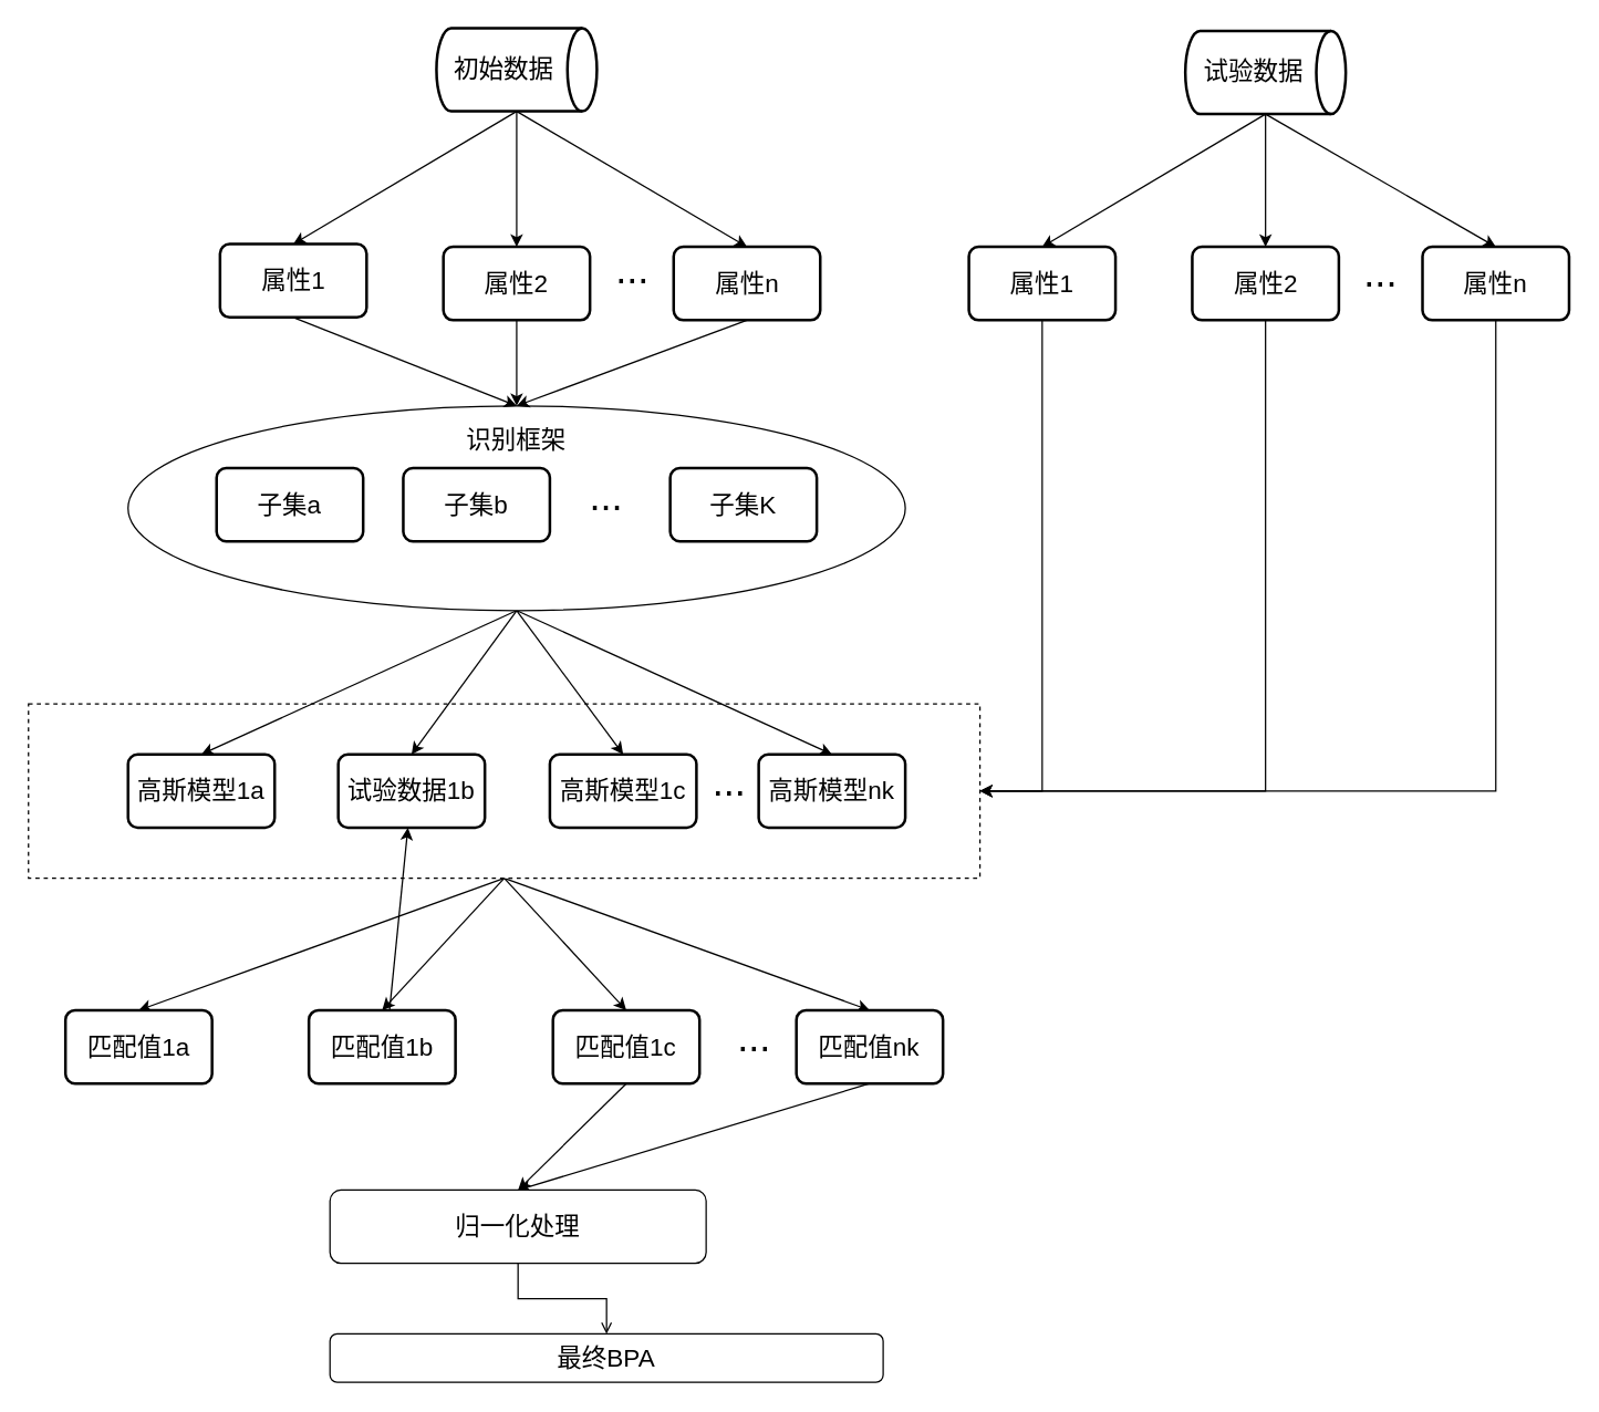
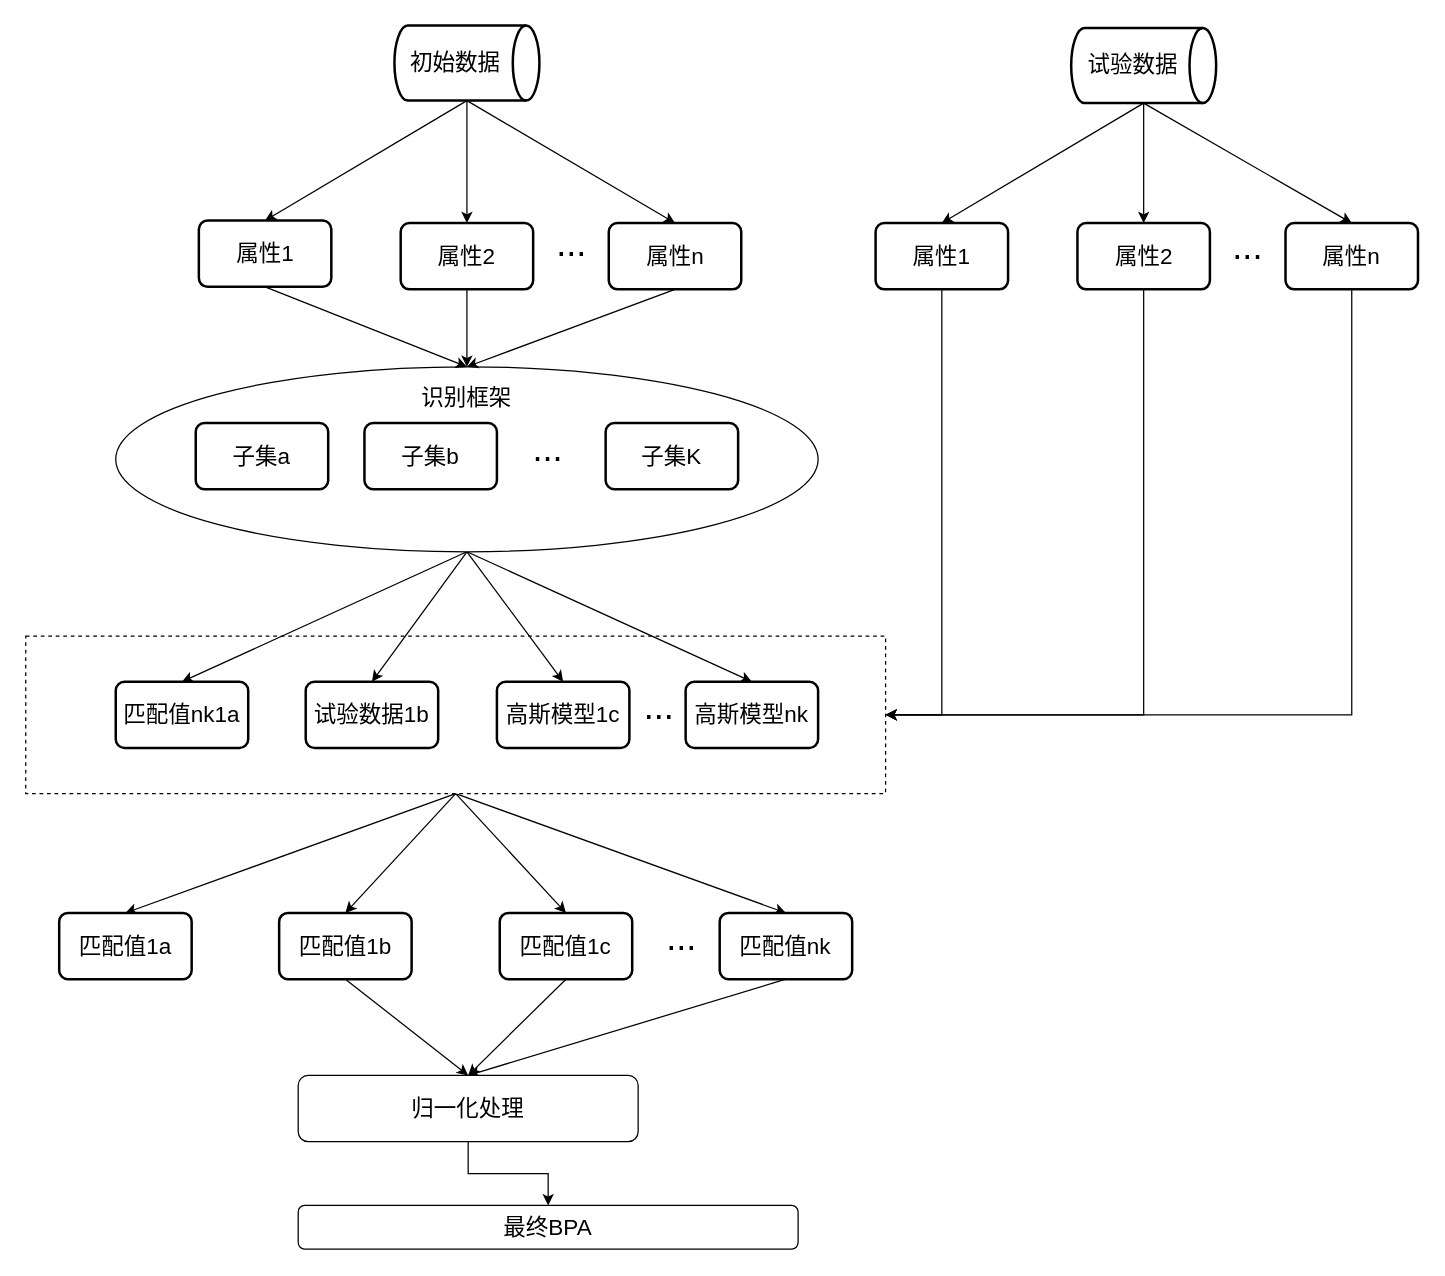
  <mxCell id="0" />
  <mxCell id="1" parent="0" />
  <mxCell id="2" style="rounded=0;orthogonalLoop=1;jettySize=auto;html=1;exitX=0.5;exitY=1;exitDx=0;exitDy=0;entryX=0.5;entryY=0;entryDx=0;entryDy=0;" edge="1" parent="1" source="6" target="46"><mxGeometry relative="1" as="geometry" /></mxCell>
  <mxCell id="3" style="rounded=0;orthogonalLoop=1;jettySize=auto;html=1;exitX=0.5;exitY=1;exitDx=0;exitDy=0;entryX=0.5;entryY=0;entryDx=0;entryDy=0;" edge="1" parent="1" source="6" target="48"><mxGeometry relative="1" as="geometry" /></mxCell>
  <mxCell id="4" style="rounded=0;orthogonalLoop=1;jettySize=auto;html=1;exitX=0.5;exitY=1;exitDx=0;exitDy=0;entryX=0.5;entryY=0;entryDx=0;entryDy=0;" edge="1" parent="1" source="6" target="50"><mxGeometry relative="1" as="geometry" /></mxCell>
  <mxCell id="5" style="rounded=0;orthogonalLoop=1;jettySize=auto;html=1;exitX=0.5;exitY=1;exitDx=0;exitDy=0;entryX=0.5;entryY=0;entryDx=0;entryDy=0;" edge="1" parent="1" source="6" target="52"><mxGeometry relative="1" as="geometry" /></mxCell>
  <mxCell id="6" value="" style="rounded=0;whiteSpace=wrap;html=1;dashed=1;" vertex="1" parent="1"><mxGeometry x="20" y="508.5" width="688" height="126" as="geometry" /></mxCell>
  <mxCell id="7" style="rounded=0;orthogonalLoop=1;jettySize=auto;html=1;exitX=0.5;exitY=1;exitDx=0;exitDy=0;entryX=0.5;entryY=0;entryDx=0;entryDy=0;" edge="1" parent="1" source="11" target="29"><mxGeometry relative="1" as="geometry" /></mxCell>
  <mxCell id="8" style="rounded=0;orthogonalLoop=1;jettySize=auto;html=1;exitX=0.5;exitY=1;exitDx=0;exitDy=0;entryX=0.5;entryY=0;entryDx=0;entryDy=0;" edge="1" parent="1" source="11" target="30"><mxGeometry relative="1" as="geometry" /></mxCell>
  <mxCell id="9" style="rounded=0;orthogonalLoop=1;jettySize=auto;html=1;exitX=0.5;exitY=1;exitDx=0;exitDy=0;entryX=0.5;entryY=0;entryDx=0;entryDy=0;" edge="1" parent="1" source="11" target="31"><mxGeometry relative="1" as="geometry" /></mxCell>
  <mxCell id="10" style="rounded=0;orthogonalLoop=1;jettySize=auto;html=1;exitX=0.5;exitY=1;exitDx=0;exitDy=0;entryX=0.5;entryY=0;entryDx=0;entryDy=0;" edge="1" parent="1" source="11" target="32"><mxGeometry relative="1" as="geometry" /></mxCell>
  <mxCell id="11" value="" style="ellipse;whiteSpace=wrap;html=1;" vertex="1" parent="1"><mxGeometry x="92" y="293" width="562" height="148" as="geometry" /></mxCell>
  <mxCell id="12" style="rounded=0;orthogonalLoop=1;jettySize=auto;html=1;exitX=0.5;exitY=1;exitDx=0;exitDy=0;exitPerimeter=0;entryX=0.5;entryY=0;entryDx=0;entryDy=0;" edge="1" parent="1" source="15" target="17"><mxGeometry relative="1" as="geometry" /></mxCell>
  <mxCell id="13" style="edgeStyle=orthogonalEdgeStyle;rounded=0;orthogonalLoop=1;jettySize=auto;html=1;exitX=0.5;exitY=1;exitDx=0;exitDy=0;exitPerimeter=0;" edge="1" parent="1" source="15" target="20"><mxGeometry relative="1" as="geometry" /></mxCell>
  <mxCell id="14" style="rounded=0;orthogonalLoop=1;jettySize=auto;html=1;exitX=0.5;exitY=1;exitDx=0;exitDy=0;exitPerimeter=0;entryX=0.5;entryY=0;entryDx=0;entryDy=0;" edge="1" parent="1" source="15" target="22"><mxGeometry relative="1" as="geometry" /></mxCell>
  <mxCell id="15" value="" style="strokeWidth=2;html=1;shape=mxgraph.flowchart.direct_data;whiteSpace=wrap;" vertex="1" parent="1"><mxGeometry x="315" y="20" width="116" height="60" as="geometry" /></mxCell>
  <mxCell id="16" style="rounded=0;orthogonalLoop=1;jettySize=auto;html=1;exitX=0.5;exitY=1;exitDx=0;exitDy=0;entryX=0.5;entryY=0;entryDx=0;entryDy=0;" edge="1" parent="1" source="17" target="11"><mxGeometry relative="1" as="geometry" /></mxCell>
  <mxCell id="17" value="&lt;font style=&quot;font-size: 18px;&quot;&gt;&lt;font style=&quot;font-size: 18px;&quot;&gt;属性1&lt;/font&gt;&lt;/font&gt;" style="rounded=1;whiteSpace=wrap;html=1;absoluteArcSize=1;arcSize=14;strokeWidth=2;" vertex="1" parent="1"><mxGeometry x="158.5" y="176" width="106" height="53" as="geometry" /></mxCell>
  <mxCell id="18" value="&lt;font style=&quot;font-size: 18px;&quot;&gt;初始数据&lt;/font&gt;" style="text;html=1;align=center;verticalAlign=middle;whiteSpace=wrap;rounded=0;" vertex="1" parent="1"><mxGeometry x="302" y="33" width="124" height="34" as="geometry" /></mxCell>
  <mxCell id="19" style="edgeStyle=orthogonalEdgeStyle;rounded=0;orthogonalLoop=1;jettySize=auto;html=1;exitX=0.5;exitY=1;exitDx=0;exitDy=0;entryX=0.5;entryY=0;entryDx=0;entryDy=0;" edge="1" parent="1" source="20" target="11"><mxGeometry relative="1" as="geometry" /></mxCell>
  <mxCell id="20" value="&lt;font style=&quot;font-size: 18px;&quot;&gt;&lt;font style=&quot;font-size: 18px;&quot;&gt;属性2&lt;/font&gt;&lt;/font&gt;" style="rounded=1;whiteSpace=wrap;html=1;absoluteArcSize=1;arcSize=14;strokeWidth=2;" vertex="1" parent="1"><mxGeometry x="320" y="178" width="106" height="53" as="geometry" /></mxCell>
  <mxCell id="21" style="rounded=0;orthogonalLoop=1;jettySize=auto;html=1;exitX=0.5;exitY=1;exitDx=0;exitDy=0;entryX=0.5;entryY=0;entryDx=0;entryDy=0;" edge="1" parent="1" source="22" target="11"><mxGeometry relative="1" as="geometry" /></mxCell>
  <mxCell id="22" value="&lt;font style=&quot;font-size: 18px;&quot;&gt;&lt;font style=&quot;font-size: 18px;&quot;&gt;属性n&lt;/font&gt;&lt;/font&gt;" style="rounded=1;whiteSpace=wrap;html=1;absoluteArcSize=1;arcSize=14;strokeWidth=2;" vertex="1" parent="1"><mxGeometry x="486.5" y="178" width="106" height="53" as="geometry" /></mxCell>
  <mxCell id="23" value="&lt;span style=&quot;font-size: 18px;&quot;&gt;子集a&lt;/span&gt;" style="rounded=1;whiteSpace=wrap;html=1;absoluteArcSize=1;arcSize=14;strokeWidth=2;" vertex="1" parent="1"><mxGeometry x="156" y="338" width="106" height="53" as="geometry" /></mxCell>
  <mxCell id="24" value="&lt;span style=&quot;font-size: 18px;&quot;&gt;子集b&lt;/span&gt;" style="rounded=1;whiteSpace=wrap;html=1;absoluteArcSize=1;arcSize=14;strokeWidth=2;" vertex="1" parent="1"><mxGeometry x="291" y="338" width="106" height="53" as="geometry" /></mxCell>
  <mxCell id="25" value="&lt;span style=&quot;font-size: 18px;&quot;&gt;子集K&lt;/span&gt;" style="rounded=1;whiteSpace=wrap;html=1;absoluteArcSize=1;arcSize=14;strokeWidth=2;" vertex="1" parent="1"><mxGeometry x="484" y="338" width="106" height="53" as="geometry" /></mxCell>
  <mxCell id="26" value="&lt;font style=&quot;font-size: 29px;&quot;&gt;...&lt;/font&gt;" style="text;html=1;align=center;verticalAlign=middle;whiteSpace=wrap;rounded=0;" vertex="1" parent="1"><mxGeometry x="408" y="344" width="60" height="30" as="geometry" /></mxCell>
  <mxCell id="27" value="&lt;font style=&quot;font-size: 29px;&quot;&gt;...&lt;/font&gt;" style="text;html=1;align=center;verticalAlign=middle;whiteSpace=wrap;rounded=0;" vertex="1" parent="1"><mxGeometry x="426.5" y="180" width="60" height="30" as="geometry" /></mxCell>
  <mxCell id="28" value="&lt;font style=&quot;font-size: 18px;&quot;&gt;识别框架&lt;/font&gt;" style="text;html=1;align=center;verticalAlign=middle;whiteSpace=wrap;rounded=0;" vertex="1" parent="1"><mxGeometry x="331" y="303" width="84" height="30" as="geometry" /></mxCell>
- <mxCell id="29" value="&lt;span style=&quot;font-size: 18px;&quot;&gt;高斯模型1a&lt;/span&gt;" style="rounded=1;whiteSpace=wrap;html=1;absoluteArcSize=1;arcSize=14;strokeWidth=2;" vertex="1" parent="1"><mxGeometry x="92" y="545" width="106" height="53" as="geometry" /></mxCell>
+ <mxCell id="29" value="&lt;span style=&quot;font-size: 18px;&quot;&gt;匹配值nk1a&lt;/span&gt;" style="rounded=1;whiteSpace=wrap;html=1;absoluteArcSize=1;arcSize=14;strokeWidth=2;" vertex="1" parent="1"><mxGeometry x="92" y="545" width="106" height="53" as="geometry" /></mxCell>
  <mxCell id="30" value="&lt;span style=&quot;font-size: 18px;&quot;&gt;试验数据1b&lt;/span&gt;" style="rounded=1;whiteSpace=wrap;html=1;absoluteArcSize=1;arcSize=14;strokeWidth=2;" vertex="1" parent="1"><mxGeometry x="244" y="545" width="106" height="53" as="geometry" /></mxCell>
  <mxCell id="31" value="&lt;span style=&quot;font-size: 18px;&quot;&gt;高斯模型1c&lt;/span&gt;" style="rounded=1;whiteSpace=wrap;html=1;absoluteArcSize=1;arcSize=14;strokeWidth=2;" vertex="1" parent="1"><mxGeometry x="397" y="545" width="106" height="53" as="geometry" /></mxCell>
  <mxCell id="32" value="&lt;span style=&quot;font-size: 18px;&quot;&gt;高斯模型nk&lt;/span&gt;" style="rounded=1;whiteSpace=wrap;html=1;absoluteArcSize=1;arcSize=14;strokeWidth=2;" vertex="1" parent="1"><mxGeometry x="548" y="545" width="106" height="53" as="geometry" /></mxCell>
  <mxCell id="33" value="&lt;font style=&quot;font-size: 29px;&quot;&gt;...&lt;/font&gt;" style="text;html=1;align=center;verticalAlign=middle;whiteSpace=wrap;rounded=0;" vertex="1" parent="1"><mxGeometry x="496.5" y="550" width="60" height="30" as="geometry" /></mxCell>
  <mxCell id="34" style="rounded=0;orthogonalLoop=1;jettySize=auto;html=1;exitX=0.5;exitY=1;exitDx=0;exitDy=0;exitPerimeter=0;entryX=0.5;entryY=0;entryDx=0;entryDy=0;" edge="1" parent="1" source="37" target="39"><mxGeometry relative="1" as="geometry" /></mxCell>
  <mxCell id="35" style="edgeStyle=orthogonalEdgeStyle;rounded=0;orthogonalLoop=1;jettySize=auto;html=1;exitX=0.5;exitY=1;exitDx=0;exitDy=0;exitPerimeter=0;" edge="1" parent="1" source="37" target="42"><mxGeometry relative="1" as="geometry" /></mxCell>
  <mxCell id="36" style="rounded=0;orthogonalLoop=1;jettySize=auto;html=1;exitX=0.5;exitY=1;exitDx=0;exitDy=0;exitPerimeter=0;entryX=0.5;entryY=0;entryDx=0;entryDy=0;" edge="1" parent="1" source="37" target="44"><mxGeometry relative="1" as="geometry" /></mxCell>
  <mxCell id="37" value="" style="strokeWidth=2;html=1;shape=mxgraph.flowchart.direct_data;whiteSpace=wrap;" vertex="1" parent="1"><mxGeometry x="856.5" y="22" width="116" height="60" as="geometry" /></mxCell>
  <mxCell id="38" style="edgeStyle=orthogonalEdgeStyle;rounded=0;orthogonalLoop=1;jettySize=auto;html=1;exitX=0.5;exitY=1;exitDx=0;exitDy=0;entryX=1;entryY=0.5;entryDx=0;entryDy=0;" edge="1" parent="1" source="39" target="6"><mxGeometry relative="1" as="geometry" /></mxCell>
  <mxCell id="39" value="&lt;font style=&quot;font-size: 18px;&quot;&gt;&lt;font style=&quot;font-size: 18px;&quot;&gt;属性1&lt;/font&gt;&lt;/font&gt;" style="rounded=1;whiteSpace=wrap;html=1;absoluteArcSize=1;arcSize=14;strokeWidth=2;" vertex="1" parent="1"><mxGeometry x="700" y="178" width="106" height="53" as="geometry" /></mxCell>
  <mxCell id="40" value="&lt;font style=&quot;font-size: 18px;&quot;&gt;试验数据&lt;/font&gt;" style="text;html=1;align=center;verticalAlign=middle;whiteSpace=wrap;rounded=0;" vertex="1" parent="1"><mxGeometry x="843.5" y="35" width="124" height="34" as="geometry" /></mxCell>
  <mxCell id="41" style="edgeStyle=orthogonalEdgeStyle;rounded=0;orthogonalLoop=1;jettySize=auto;html=1;exitX=0.5;exitY=1;exitDx=0;exitDy=0;entryX=1;entryY=0.5;entryDx=0;entryDy=0;" edge="1" parent="1" source="42" target="6"><mxGeometry relative="1" as="geometry"><mxPoint x="913.211" y="560.23" as="targetPoint" /></mxGeometry></mxCell>
  <mxCell id="42" value="&lt;font style=&quot;font-size: 18px;&quot;&gt;&lt;font style=&quot;font-size: 18px;&quot;&gt;属性2&lt;/font&gt;&lt;/font&gt;" style="rounded=1;whiteSpace=wrap;html=1;absoluteArcSize=1;arcSize=14;strokeWidth=2;" vertex="1" parent="1"><mxGeometry x="861.5" y="178" width="106" height="53" as="geometry" /></mxCell>
  <mxCell id="43" style="edgeStyle=orthogonalEdgeStyle;rounded=0;orthogonalLoop=1;jettySize=auto;html=1;exitX=0.5;exitY=1;exitDx=0;exitDy=0;entryX=1;entryY=0.5;entryDx=0;entryDy=0;" edge="1" parent="1" source="44" target="6"><mxGeometry relative="1" as="geometry" /></mxCell>
  <mxCell id="44" value="&lt;font style=&quot;font-size: 18px;&quot;&gt;&lt;font style=&quot;font-size: 18px;&quot;&gt;属性n&lt;/font&gt;&lt;/font&gt;" style="rounded=1;whiteSpace=wrap;html=1;absoluteArcSize=1;arcSize=14;strokeWidth=2;" vertex="1" parent="1"><mxGeometry x="1028" y="178" width="106" height="53" as="geometry" /></mxCell>
  <mxCell id="45" value="&lt;font style=&quot;font-size: 29px;&quot;&gt;...&lt;/font&gt;" style="text;html=1;align=center;verticalAlign=middle;whiteSpace=wrap;rounded=0;" vertex="1" parent="1"><mxGeometry x="968" y="182" width="60" height="30" as="geometry" /></mxCell>
  <mxCell id="46" value="&lt;span style=&quot;font-size: 18px;&quot;&gt;匹配值1a&lt;/span&gt;" style="rounded=1;whiteSpace=wrap;html=1;absoluteArcSize=1;arcSize=14;strokeWidth=2;" vertex="1" parent="1"><mxGeometry x="46.75" y="730" width="106" height="53" as="geometry" /></mxCell>
- <mxCell id="47" style="rounded=0;orthogonalLoop=1;jettySize=auto;html=1;exitX=0.5;exitY=1;exitDx=0;exitDy=0;" edge="1" parent="1" source="48" target="30"><mxGeometry relative="1" as="geometry" /></mxCell>
+ <mxCell id="47" style="rounded=0;orthogonalLoop=1;jettySize=auto;html=1;exitX=0.5;exitY=1;exitDx=0;exitDy=0;entryX=0.5;entryY=0;entryDx=0;entryDy=0;" edge="1" parent="1" source="48" target="55"><mxGeometry relative="1" as="geometry" /></mxCell>
  <mxCell id="48" value="&lt;span style=&quot;font-size: 18px;&quot;&gt;匹配值1b&lt;/span&gt;" style="rounded=1;whiteSpace=wrap;html=1;absoluteArcSize=1;arcSize=14;strokeWidth=2;" vertex="1" parent="1"><mxGeometry x="222.75" y="730" width="106" height="53" as="geometry" /></mxCell>
  <mxCell id="49" style="rounded=0;orthogonalLoop=1;jettySize=auto;html=1;exitX=0.5;exitY=1;exitDx=0;exitDy=0;entryX=0.5;entryY=0;entryDx=0;entryDy=0;" edge="1" parent="1" source="50" target="55"><mxGeometry relative="1" as="geometry" /></mxCell>
  <mxCell id="50" value="&lt;span style=&quot;font-size: 18px;&quot;&gt;匹配值1c&lt;/span&gt;" style="rounded=1;whiteSpace=wrap;html=1;absoluteArcSize=1;arcSize=14;strokeWidth=2;" vertex="1" parent="1"><mxGeometry x="399.25" y="730" width="106" height="53" as="geometry" /></mxCell>
  <mxCell id="51" style="rounded=0;orthogonalLoop=1;jettySize=auto;html=1;exitX=0.5;exitY=1;exitDx=0;exitDy=0;entryX=0.5;entryY=0;entryDx=0;entryDy=0;" edge="1" parent="1" source="52" target="55"><mxGeometry relative="1" as="geometry" /></mxCell>
  <mxCell id="52" value="&lt;span style=&quot;font-size: 18px;&quot;&gt;匹配值nk&lt;/span&gt;" style="rounded=1;whiteSpace=wrap;html=1;absoluteArcSize=1;arcSize=14;strokeWidth=2;" vertex="1" parent="1"><mxGeometry x="575.25" y="730" width="106" height="53" as="geometry" /></mxCell>
  <mxCell id="53" value="&lt;font style=&quot;font-size: 29px;&quot;&gt;...&lt;/font&gt;" style="text;html=1;align=center;verticalAlign=middle;whiteSpace=wrap;rounded=0;" vertex="1" parent="1"><mxGeometry x="515.25" y="735" width="60" height="30" as="geometry" /></mxCell>
- <mxCell id="54" style="edgeStyle=orthogonalEdgeStyle;rounded=0;orthogonalLoop=1;jettySize=auto;html=1;exitX=0.5;exitY=1;exitDx=0;exitDy=0;endArrow=open;" edge="1" parent="1" source="55" target="56"><mxGeometry relative="1" as="geometry" /></mxCell>
+ <mxCell id="54" style="edgeStyle=orthogonalEdgeStyle;rounded=0;orthogonalLoop=1;jettySize=auto;html=1;exitX=0.5;exitY=1;exitDx=0;exitDy=0;" edge="1" parent="1" source="55" target="56"><mxGeometry relative="1" as="geometry" /></mxCell>
  <mxCell id="55" value="&lt;font style=&quot;font-size: 18px;&quot;&gt;归一化处理&lt;/font&gt;" style="rounded=1;whiteSpace=wrap;html=1;" vertex="1" parent="1"><mxGeometry x="238" y="860" width="272" height="53" as="geometry" /></mxCell>
  <mxCell id="56" value="&lt;font style=&quot;font-size: 18px;&quot;&gt;最终BPA&lt;/font&gt;" style="rounded=1;whiteSpace=wrap;html=1;" vertex="1" parent="1"><mxGeometry x="238" y="964" width="400" height="35" as="geometry" /></mxCell>
